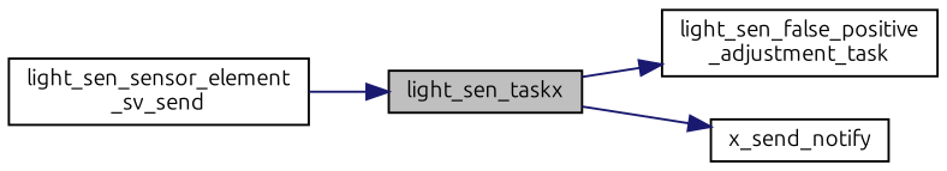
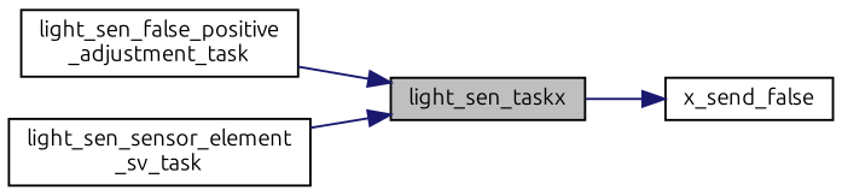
  digraph {
    fontname=Ubuntu
    rankdir=LR
    node [color=black fillcolor=white fontname=Ubuntu fontsize=10 shape=record style=filled]
    edge [color=midnightblue fontname=Ubuntu fontsize=10 labelfontname=Helvetica labelfontsize=10 style=solid]
    n1 [fillcolor=grey75 fontcolor=black height=0.2 label=light_sen_taskx width=0.4]
    n2 [height=0.2 label="light_sen_false_positive\l_adjustment_task" width=0.4]
-   n3 [height=0.2 label=x_send_notify width=0.4]
-   n4 [height=0.2 label="light_sen_sensor_element\l_sv_send" width=0.4]
-   n1 -> n2
+   n3 [height=0.2 label=x_send_false width=0.4]
+   n4 [height=0.2 label="light_sen_sensor_element\l_sv_task" width=0.4]
+   n2 -> n1
    n1 -> n3
    n4 -> n1
  }
